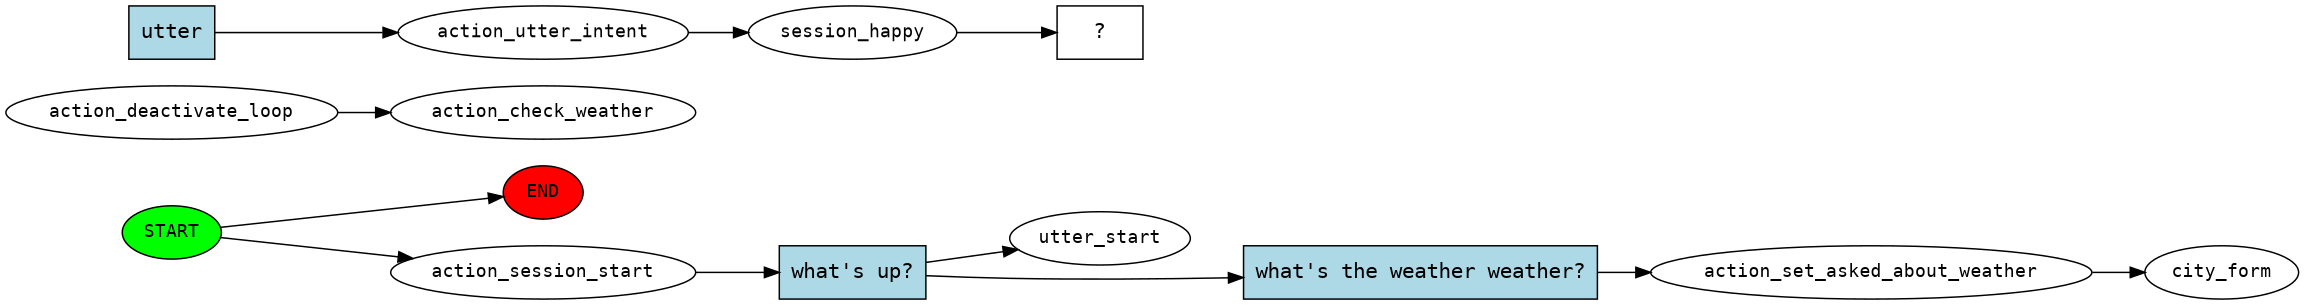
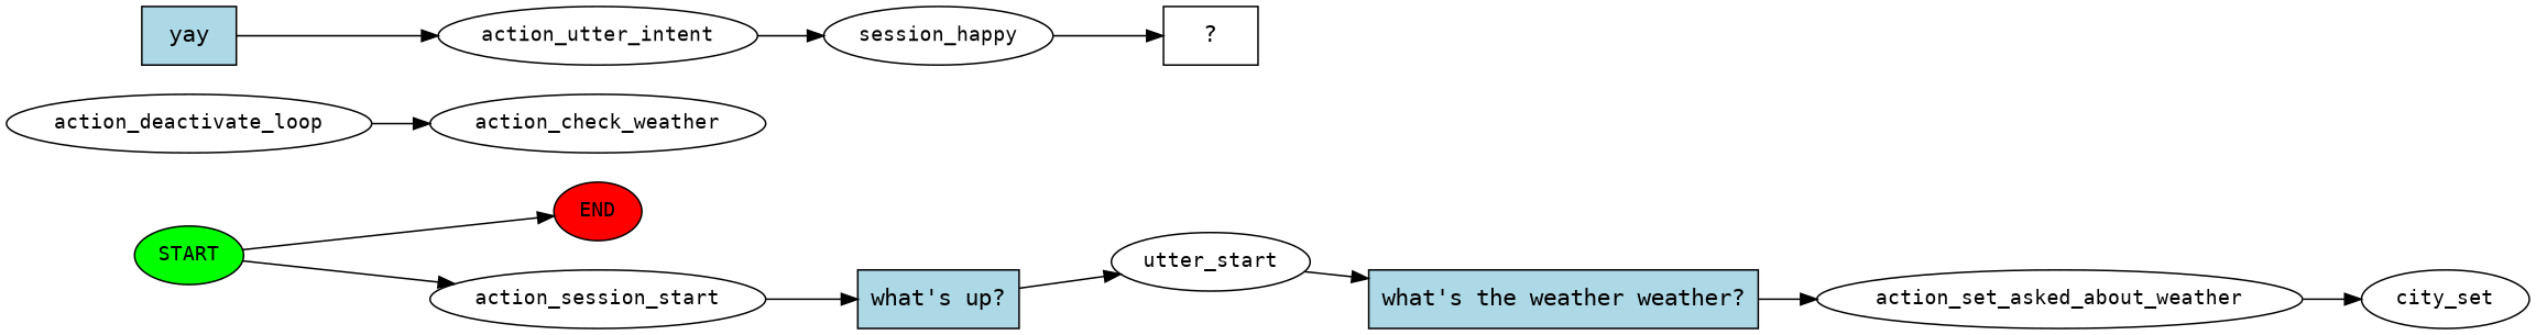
  digraph {
    fontname="DejaVu Sans Mono"
    rankdir=LR
    node [fontname="DejaVu Sans Mono" fontsize=12]
    edge [fontname="DejaVu Sans Mono"]
    n1 [fillcolor=green label=START style=filled]
    n2 [fillcolor=red label=END style=filled]
    n3 [label=action_session_start]
    n4 [fillcolor=lightblue label="what's up?" shape=rect style=filled fontsize=""]
    n5 [label=utter_start]
    n6 [fillcolor=lightblue label="what's the weather weather?" shape=rect style=filled fontsize=""]
    n7 [label=action_set_asked_about_weather]
-   n8 [label=city_form]
+   n8 [label=city_set]
    n9 [label=action_deactivate_loop]
    n10 [label=action_check_weather]
-   n11 [fillcolor=lightblue label=utter shape=rect style=filled fontsize=""]
+   n11 [fillcolor=lightblue label=yay shape=rect style=filled fontsize=""]
    n12 [label=action_utter_intent]
    n13 [label=session_happy]
    n14 [label="  ?  " shape=rect fontsize=""]
    n1 -> n2
    n1 -> n3
    n3 -> n4
    n4 -> n5
-   n4 -> n6
+   n5 -> n6
    n6 -> n7
    n7 -> n8
    n9 -> n10
    n11 -> n12
    n12 -> n13
    n13 -> n14
  }
